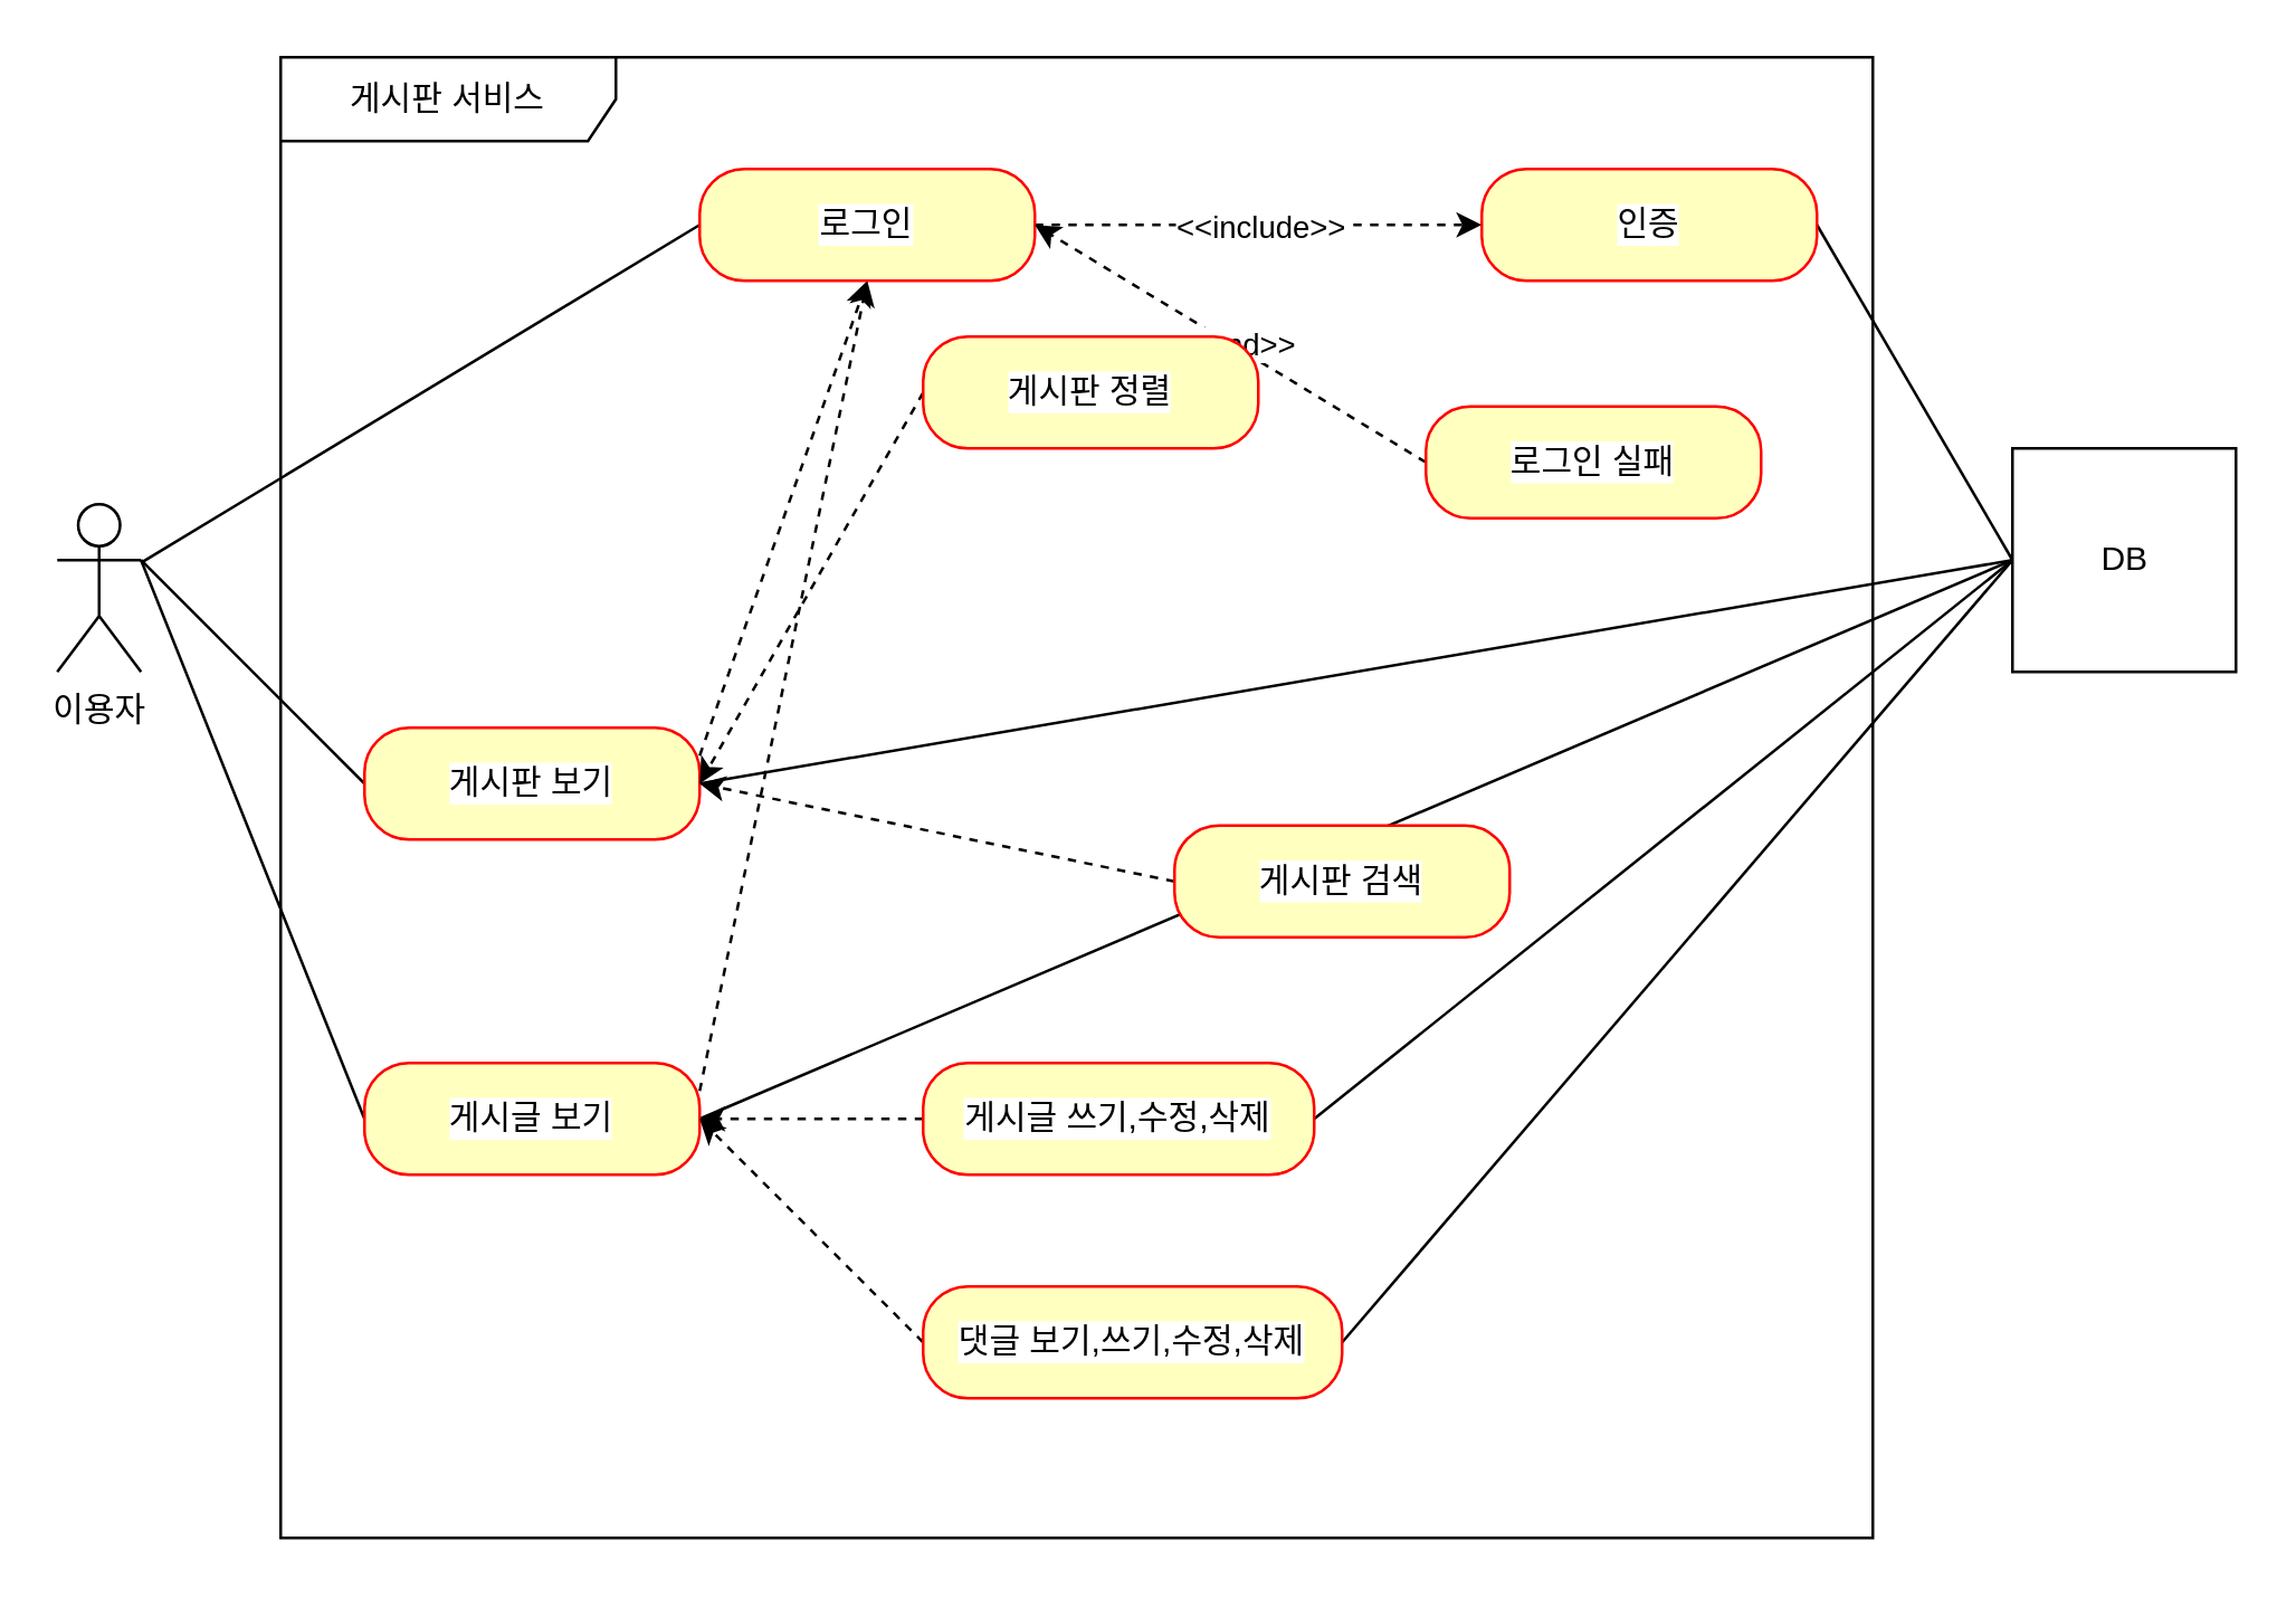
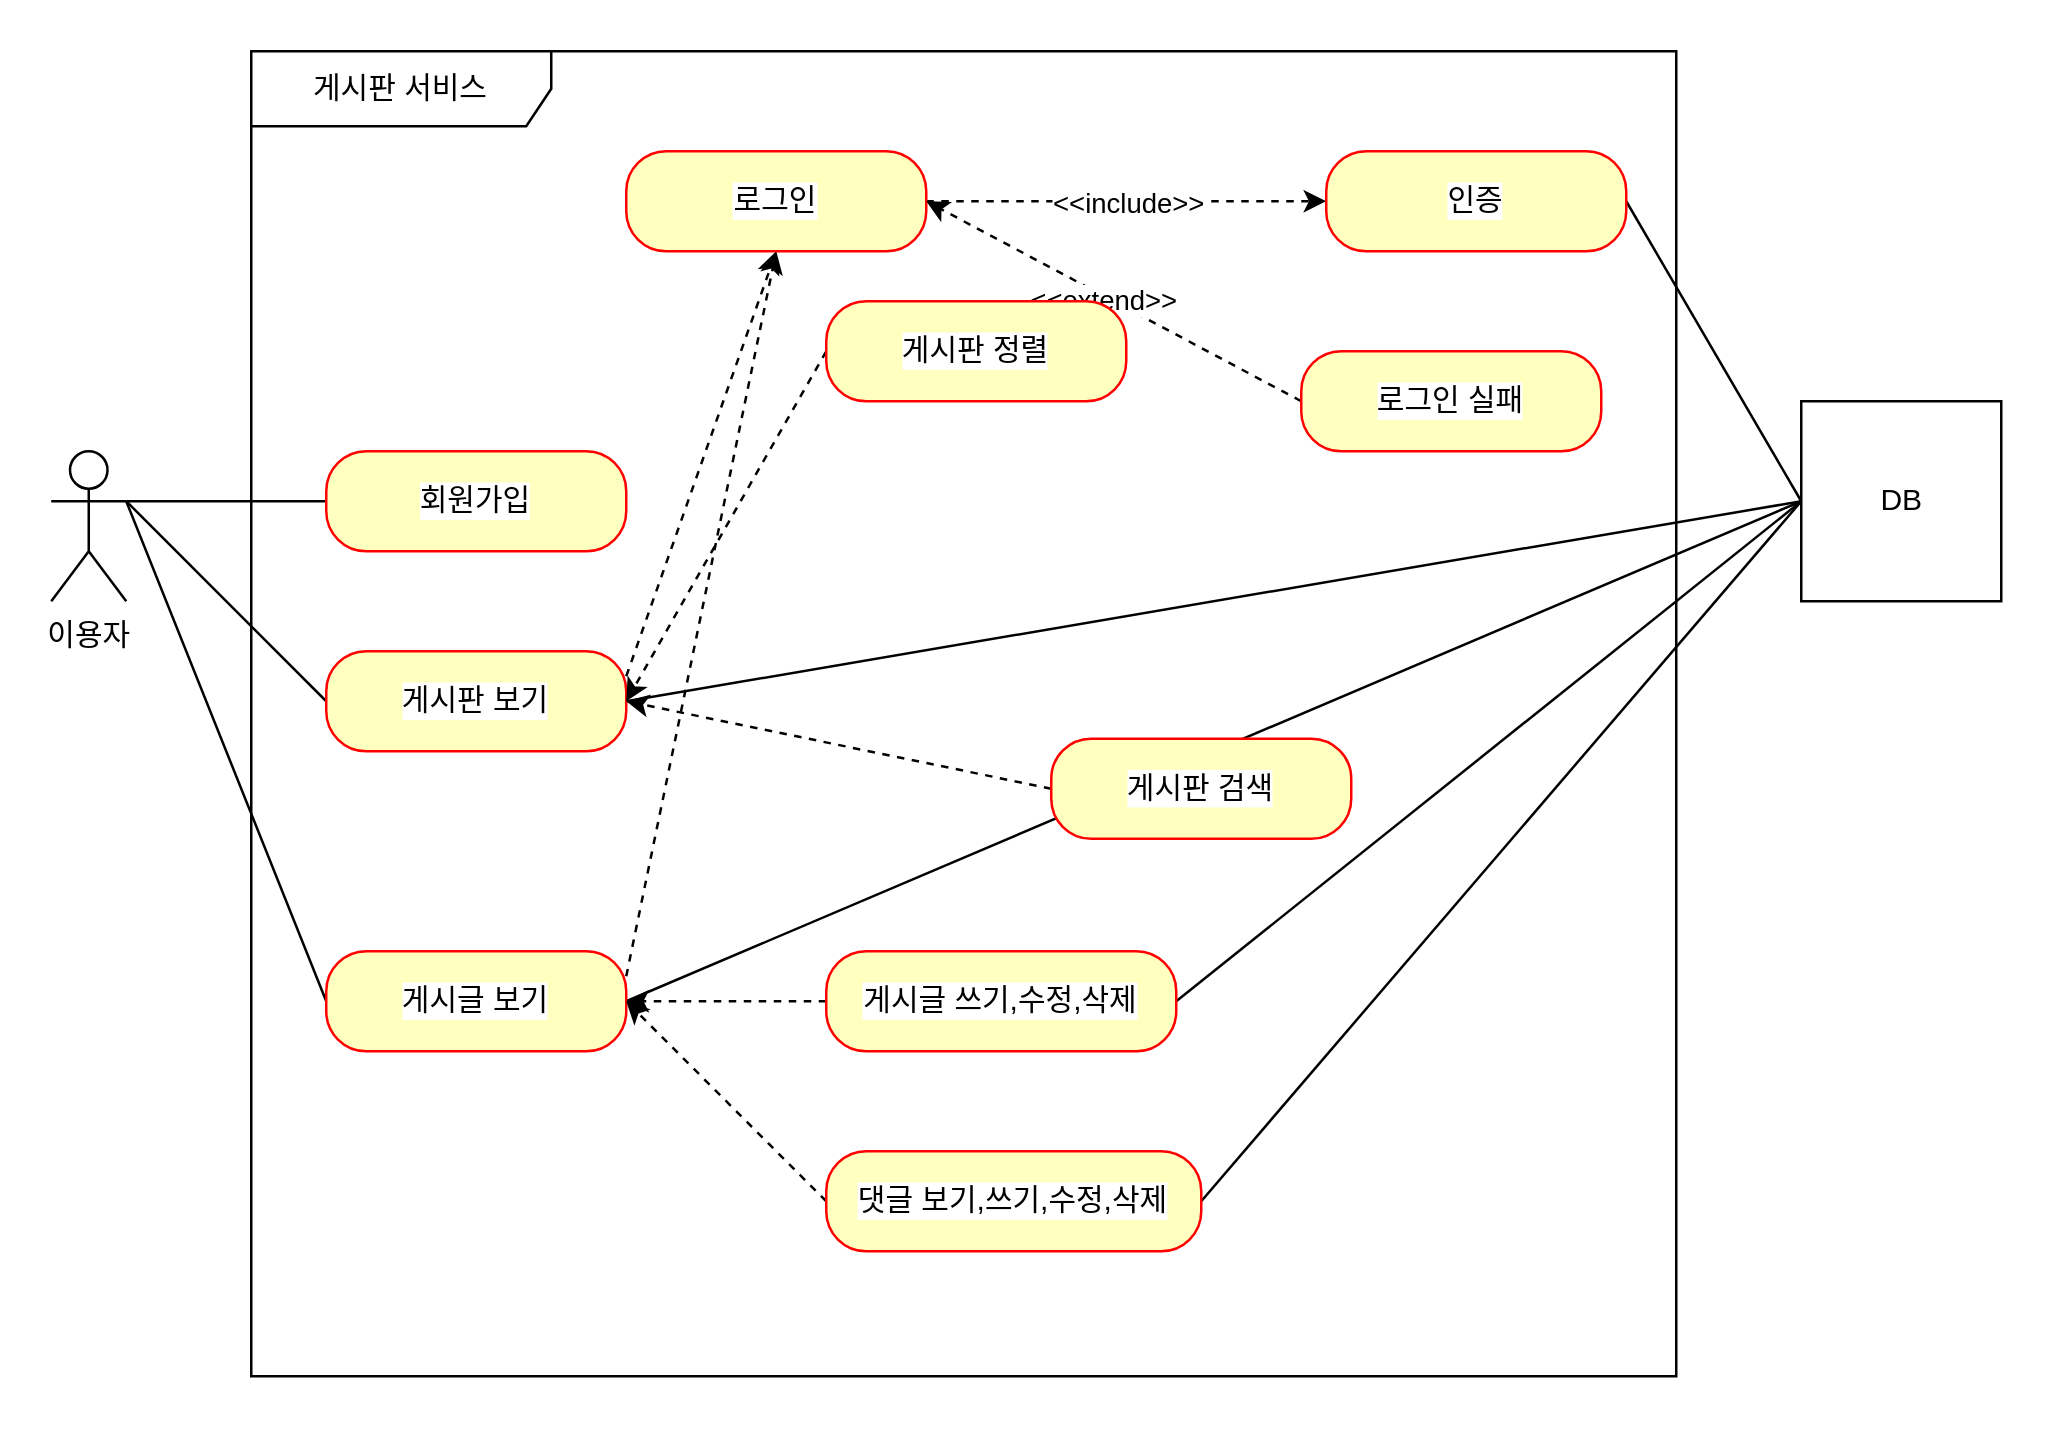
  <mxCell id="0" />
  <mxCell id="1" parent="0" />
  <mxCell id="2" value="이용자&lt;br&gt;" style="shape=umlActor;verticalLabelPosition=bottom;verticalAlign=top;html=1;" vertex="1" parent="1"><mxGeometry x="20" y="180" width="30" height="60" as="geometry" /></mxCell>
  <mxCell id="3" value="게시판 서비스&lt;br&gt;" style="shape=umlFrame;whiteSpace=wrap;html=1;labelBackgroundColor=#ffffff;width=120;height=30;" vertex="1" parent="1"><mxGeometry x="100" y="20" width="570" height="530" as="geometry" /></mxCell>
+ <mxCell id="4" style="rounded=0;orthogonalLoop=1;jettySize=auto;html=1;exitX=0;exitY=0.5;exitDx=0;exitDy=0;entryX=1;entryY=0.333;entryDx=0;entryDy=0;entryPerimeter=0;endArrow=none;endFill=0;" edge="1" parent="1" source="5" target="2"><mxGeometry relative="1" as="geometry" /></mxCell>
+ <mxCell id="5" value="회원가입" style="rounded=1;whiteSpace=wrap;html=1;arcSize=40;fontColor=#000000;fillColor=#ffffc0;strokeColor=#ff0000;labelBackgroundColor=#ffffff;" vertex="1" parent="1"><mxGeometry x="130" y="180" width="120" height="40" as="geometry" /></mxCell>
  <mxCell id="6" style="edgeStyle=none;rounded=0;orthogonalLoop=1;jettySize=auto;html=1;exitX=0;exitY=0.5;exitDx=0;exitDy=0;entryX=1;entryY=0.333;entryDx=0;entryDy=0;entryPerimeter=0;endArrow=none;endFill=0;" edge="1" parent="1" source="9" target="2"><mxGeometry relative="1" as="geometry" /></mxCell>
  <mxCell id="7" style="edgeStyle=none;rounded=0;orthogonalLoop=1;jettySize=auto;html=1;exitX=1;exitY=0.25;exitDx=0;exitDy=0;entryX=0.5;entryY=1;entryDx=0;entryDy=0;dashed=1;endArrow=classic;endFill=1;" edge="1" parent="1" source="9" target="17"><mxGeometry relative="1" as="geometry" /></mxCell>
  <mxCell id="8" style="edgeStyle=none;rounded=0;orthogonalLoop=1;jettySize=auto;html=1;exitX=1;exitY=0.5;exitDx=0;exitDy=0;entryX=0;entryY=0.5;entryDx=0;entryDy=0;endArrow=none;endFill=0;" edge="1" parent="1" source="9" target="35"><mxGeometry relative="1" as="geometry" /></mxCell>
  <mxCell id="9" value="게시판 보기" style="rounded=1;whiteSpace=wrap;html=1;arcSize=40;fontColor=#000000;fillColor=#ffffc0;strokeColor=#ff0000;labelBackgroundColor=#ffffff;" vertex="1" parent="1"><mxGeometry x="130" y="260" width="120" height="40" as="geometry" /></mxCell>
  <mxCell id="10" style="edgeStyle=none;rounded=0;orthogonalLoop=1;jettySize=auto;html=1;exitX=0;exitY=0.5;exitDx=0;exitDy=0;endArrow=none;endFill=0;" edge="1" parent="1" source="13"><mxGeometry relative="1" as="geometry"><mxPoint x="50" y="200" as="targetPoint" /></mxGeometry></mxCell>
  <mxCell id="11" style="edgeStyle=none;rounded=0;orthogonalLoop=1;jettySize=auto;html=1;exitX=1;exitY=0.25;exitDx=0;exitDy=0;dashed=1;endArrow=classic;endFill=1;entryX=0.5;entryY=1;entryDx=0;entryDy=0;" edge="1" parent="1" source="13" target="17"><mxGeometry relative="1" as="geometry"><mxPoint x="310" y="110" as="targetPoint" /></mxGeometry></mxCell>
  <mxCell id="12" style="edgeStyle=none;rounded=0;orthogonalLoop=1;jettySize=auto;html=1;exitX=1;exitY=0.5;exitDx=0;exitDy=0;endArrow=none;endFill=0;entryX=0;entryY=0.5;entryDx=0;entryDy=0;" edge="1" parent="1" source="13" target="35"><mxGeometry relative="1" as="geometry"><mxPoint x="720" y="180" as="targetPoint" /></mxGeometry></mxCell>
  <mxCell id="13" value="게시글 보기" style="rounded=1;whiteSpace=wrap;html=1;arcSize=40;fontColor=#000000;fillColor=#ffffc0;strokeColor=#ff0000;labelBackgroundColor=#ffffff;" vertex="1" parent="1"><mxGeometry x="130" y="380" width="120" height="40" as="geometry" /></mxCell>
- <mxCell id="14" style="edgeStyle=none;rounded=0;orthogonalLoop=1;jettySize=auto;html=1;exitX=0;exitY=0.5;exitDx=0;exitDy=0;endArrow=none;endFill=0;" edge="1" parent="1" source="17" target="2"><mxGeometry relative="1" as="geometry" /></mxCell>
  <mxCell id="15" style="edgeStyle=none;rounded=0;orthogonalLoop=1;jettySize=auto;html=1;exitX=1;exitY=0.5;exitDx=0;exitDy=0;dashed=1;endArrow=classic;endFill=1;" edge="1" parent="1" source="17" target="19"><mxGeometry relative="1" as="geometry" /></mxCell>
  <mxCell id="16" value="&amp;lt;&amp;lt;include&amp;gt;&amp;gt;" style="edgeLabel;html=1;align=center;verticalAlign=middle;resizable=0;points=[];" vertex="1" connectable="0" parent="15"><mxGeometry x="0.275" relative="1" as="geometry"><mxPoint x="-22" as="offset" /></mxGeometry></mxCell>
  <mxCell id="17" value="로그인" style="rounded=1;whiteSpace=wrap;html=1;arcSize=40;fontColor=#000000;fillColor=#ffffc0;strokeColor=#ff0000;labelBackgroundColor=#ffffff;" vertex="1" parent="1"><mxGeometry x="250" y="60" width="120" height="40" as="geometry" /></mxCell>
  <mxCell id="18" style="edgeStyle=none;rounded=0;orthogonalLoop=1;jettySize=auto;html=1;exitX=1;exitY=0.5;exitDx=0;exitDy=0;entryX=0;entryY=0.5;entryDx=0;entryDy=0;endArrow=none;endFill=0;" edge="1" parent="1" source="19" target="35"><mxGeometry relative="1" as="geometry" /></mxCell>
  <mxCell id="19" value="인증" style="rounded=1;whiteSpace=wrap;html=1;arcSize=40;fontColor=#000000;fillColor=#ffffc0;strokeColor=#ff0000;labelBackgroundColor=#ffffff;" vertex="1" parent="1"><mxGeometry x="530" y="60" width="120" height="40" as="geometry" /></mxCell>
  <mxCell id="20" style="edgeStyle=none;rounded=0;orthogonalLoop=1;jettySize=auto;html=1;exitX=0;exitY=0.5;exitDx=0;exitDy=0;endArrow=classic;endFill=1;dashed=1;" edge="1" parent="1" source="22"><mxGeometry relative="1" as="geometry"><mxPoint x="370" y="80" as="targetPoint" /></mxGeometry></mxCell>
  <mxCell id="21" value="&amp;lt;&amp;lt;extend&amp;gt;&amp;gt;" style="edgeLabel;html=1;align=center;verticalAlign=middle;resizable=0;points=[];" vertex="1" connectable="0" parent="20"><mxGeometry x="-0.196" y="4" relative="1" as="geometry"><mxPoint x="-18" y="-12" as="offset" /></mxGeometry></mxCell>
- <mxCell id="22" value="로그인 실패" style="rounded=1;whiteSpace=wrap;html=1;arcSize=40;fontColor=#000000;fillColor=#ffffc0;strokeColor=#ff0000;labelBackgroundColor=#ffffff;" vertex="1" parent="1"><mxGeometry x="510" y="145" width="120" height="40" as="geometry" /></mxCell>
+ <mxCell id="22" value="로그인 실패" style="rounded=1;whiteSpace=wrap;html=1;arcSize=40;fontColor=#000000;fillColor=#ffffc0;strokeColor=#ff0000;labelBackgroundColor=#ffffff;" vertex="1" parent="1"><mxGeometry x="520" y="140" width="120" height="40" as="geometry" /></mxCell>
  <mxCell id="23" style="edgeStyle=none;rounded=0;orthogonalLoop=1;jettySize=auto;html=1;exitX=0;exitY=0.5;exitDx=0;exitDy=0;entryX=1;entryY=0.5;entryDx=0;entryDy=0;dashed=1;endArrow=classic;endFill=1;" edge="1" parent="1" source="24" target="9"><mxGeometry relative="1" as="geometry" /></mxCell>
  <mxCell id="24" value="게시판 정렬" style="rounded=1;whiteSpace=wrap;html=1;arcSize=40;fontColor=#000000;fillColor=#ffffc0;strokeColor=#ff0000;labelBackgroundColor=#ffffff;" vertex="1" parent="1"><mxGeometry x="330" y="120" width="120" height="40" as="geometry" /></mxCell>
  <mxCell id="25" style="edgeStyle=none;rounded=0;orthogonalLoop=1;jettySize=auto;html=1;exitX=0;exitY=0.5;exitDx=0;exitDy=0;entryX=1;entryY=0.5;entryDx=0;entryDy=0;dashed=1;endArrow=classic;endFill=1;" edge="1" parent="1" source="26" target="9"><mxGeometry relative="1" as="geometry" /></mxCell>
  <mxCell id="26" value="게시판 검색" style="rounded=1;whiteSpace=wrap;html=1;arcSize=40;fontColor=#000000;fillColor=#ffffc0;strokeColor=#ff0000;labelBackgroundColor=#ffffff;" vertex="1" parent="1"><mxGeometry x="420" y="295" width="120" height="40" as="geometry" /></mxCell>
  <mxCell id="27" style="edgeStyle=none;rounded=0;orthogonalLoop=1;jettySize=auto;html=1;exitX=0;exitY=0.5;exitDx=0;exitDy=0;entryX=1;entryY=0.5;entryDx=0;entryDy=0;dashed=1;endArrow=classic;endFill=1;" edge="1" parent="1" source="29" target="13"><mxGeometry relative="1" as="geometry" /></mxCell>
  <mxCell id="28" style="edgeStyle=none;rounded=0;orthogonalLoop=1;jettySize=auto;html=1;exitX=1;exitY=0.5;exitDx=0;exitDy=0;entryX=0;entryY=0.5;entryDx=0;entryDy=0;endArrow=none;endFill=0;" edge="1" parent="1" source="29" target="35"><mxGeometry relative="1" as="geometry" /></mxCell>
  <mxCell id="29" value="게시글 쓰기,수정,삭제" style="rounded=1;whiteSpace=wrap;html=1;arcSize=40;fontColor=#000000;fillColor=#ffffc0;strokeColor=#ff0000;labelBackgroundColor=#ffffff;" vertex="1" parent="1"><mxGeometry x="330" y="380" width="140" height="40" as="geometry" /></mxCell>
  <mxCell id="30" style="edgeStyle=none;rounded=0;orthogonalLoop=1;jettySize=auto;html=1;exitX=0;exitY=0.5;exitDx=0;exitDy=0;entryX=1;entryY=0.5;entryDx=0;entryDy=0;dashed=1;endArrow=classic;endFill=1;" edge="1" parent="1" source="32" target="13"><mxGeometry relative="1" as="geometry" /></mxCell>
  <mxCell id="31" style="edgeStyle=none;rounded=0;orthogonalLoop=1;jettySize=auto;html=1;exitX=1;exitY=0.5;exitDx=0;exitDy=0;entryX=0;entryY=0.5;entryDx=0;entryDy=0;endArrow=none;endFill=0;" edge="1" parent="1" source="32" target="35"><mxGeometry relative="1" as="geometry" /></mxCell>
  <mxCell id="32" value="댓글 보기,쓰기,수정,삭제" style="rounded=1;whiteSpace=wrap;html=1;arcSize=40;fontColor=#000000;fillColor=#ffffc0;strokeColor=#ff0000;labelBackgroundColor=#ffffff;" vertex="1" parent="1"><mxGeometry x="330" y="460" width="150" height="40" as="geometry" /></mxCell>
  <mxCell id="33" style="edgeStyle=none;rounded=0;orthogonalLoop=1;jettySize=auto;html=1;exitX=0.5;exitY=1;exitDx=0;exitDy=0;dashed=1;endArrow=classic;endFill=1;" edge="1" parent="1" source="24" target="24"><mxGeometry relative="1" as="geometry" /></mxCell>
  <mxCell id="34" style="edgeStyle=none;rounded=0;orthogonalLoop=1;jettySize=auto;html=1;exitX=0.5;exitY=1;exitDx=0;exitDy=0;dashed=1;endArrow=classic;endFill=1;" edge="1" parent="1" source="29" target="29"><mxGeometry relative="1" as="geometry" /></mxCell>
  <mxCell id="35" value="DB" style="html=1;dropTarget=0;labelBackgroundColor=#ffffff;" vertex="1" parent="1"><mxGeometry x="720" y="160" width="80" height="80" as="geometry" /></mxCell>
